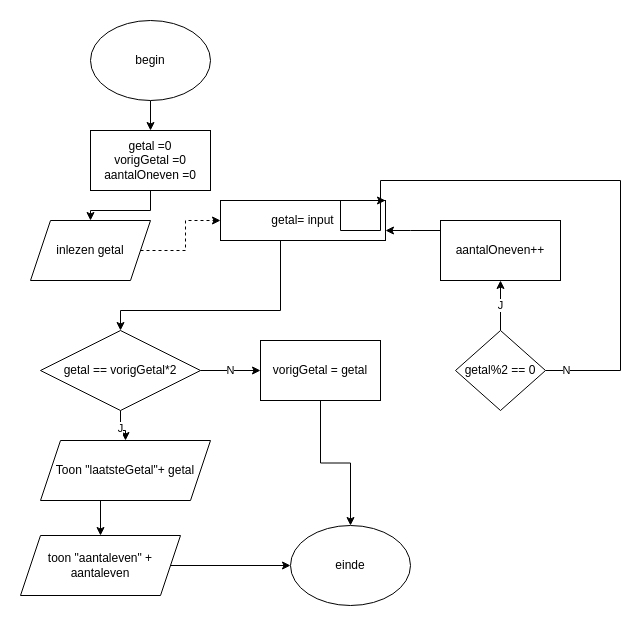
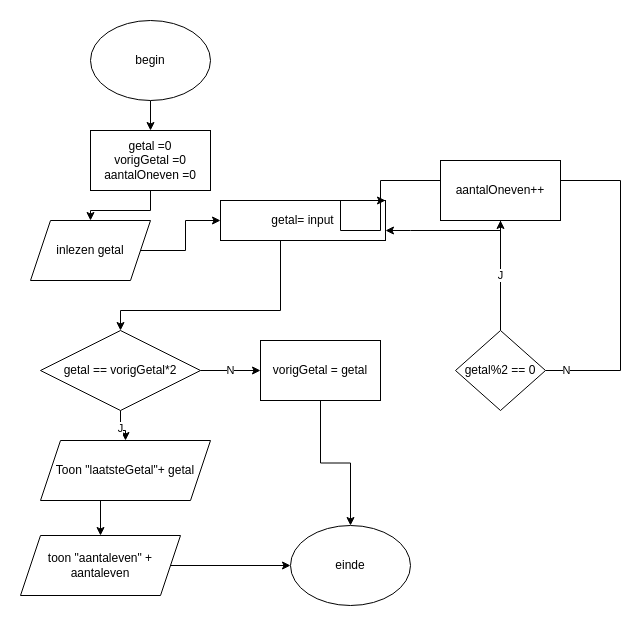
  <mxCell id="0" />
  <mxCell id="1" parent="0" />
  <mxCell id="2" style="edgeStyle=orthogonalEdgeStyle;rounded=0;orthogonalLoop=1;jettySize=auto;html=1;entryX=0.5;entryY=0;entryDx=0;entryDy=0;" edge="1" parent="1" source="3" target="6"><mxGeometry relative="1" as="geometry" /></mxCell>
  <mxCell id="3" value="begin" style="ellipse;whiteSpace=wrap;html=1;" vertex="1" parent="1"><mxGeometry x="90" y="20" width="120" height="80" as="geometry" /></mxCell>
  <mxCell id="4" value="einde" style="ellipse;whiteSpace=wrap;html=1;" vertex="1" parent="1"><mxGeometry x="290" y="525" width="120" height="80" as="geometry" /></mxCell>
  <mxCell id="5" style="edgeStyle=orthogonalEdgeStyle;rounded=0;orthogonalLoop=1;jettySize=auto;html=1;" edge="1" parent="1" source="6" target="8"><mxGeometry relative="1" as="geometry" /></mxCell>
  <mxCell id="6" value="getal =0&lt;br&gt;vorigGetal =0&lt;br&gt;aantalOneven =0" style="rounded=0;whiteSpace=wrap;html=1;" vertex="1" parent="1"><mxGeometry x="90" y="130" width="120" height="60" as="geometry" /></mxCell>
- <mxCell id="7" value="" style="edgeStyle=orthogonalEdgeStyle;rounded=0;orthogonalLoop=1;jettySize=auto;html=1;dashed=1;" edge="1" parent="1" source="8" target="13"><mxGeometry relative="1" as="geometry" /></mxCell>
+ <mxCell id="7" value="" style="edgeStyle=orthogonalEdgeStyle;rounded=0;orthogonalLoop=1;jettySize=auto;html=1;" edge="1" parent="1" source="8" target="13"><mxGeometry relative="1" as="geometry" /></mxCell>
  <mxCell id="8" value="inlezen getal" style="shape=parallelogram;perimeter=parallelogramPerimeter;whiteSpace=wrap;html=1;fixedSize=1;" vertex="1" parent="1"><mxGeometry x="30" y="220" width="120" height="60" as="geometry" /></mxCell>
  <mxCell id="9" value="N" style="edgeStyle=orthogonalEdgeStyle;rounded=0;orthogonalLoop=1;jettySize=auto;html=1;entryX=0;entryY=0.5;entryDx=0;entryDy=0;" edge="1" parent="1" source="11" target="15"><mxGeometry relative="1" as="geometry"><mxPoint x="240" y="370" as="targetPoint" /></mxGeometry></mxCell>
  <mxCell id="10" value="J" style="edgeStyle=orthogonalEdgeStyle;rounded=0;orthogonalLoop=1;jettySize=auto;html=1;" edge="1" parent="1" source="11" target="22"><mxGeometry relative="1" as="geometry" /></mxCell>
  <mxCell id="11" value="getal == vorigGetal*2" style="rhombus;whiteSpace=wrap;html=1;" vertex="1" parent="1"><mxGeometry x="40" y="330" width="160" height="80" as="geometry" /></mxCell>
  <mxCell id="12" style="edgeStyle=orthogonalEdgeStyle;rounded=0;orthogonalLoop=1;jettySize=auto;html=1;entryX=0.5;entryY=0;entryDx=0;entryDy=0;" edge="1" parent="1" source="13" target="11"><mxGeometry relative="1" as="geometry"><Array as="points"><mxPoint x="280" y="310" /><mxPoint x="120" y="310" /></Array></mxGeometry></mxCell>
  <mxCell id="13" value="getal= input" style="whiteSpace=wrap;html=1;" vertex="1" parent="1"><mxGeometry x="220" y="200" width="165" height="40" as="geometry" /></mxCell>
  <mxCell id="14" value="" style="edgeStyle=orthogonalEdgeStyle;rounded=0;orthogonalLoop=1;jettySize=auto;html=1;" edge="1" parent="1" source="15" target="4"><mxGeometry relative="1" as="geometry" /></mxCell>
  <mxCell id="15" value="vorigGetal = getal" style="rounded=0;whiteSpace=wrap;html=1;" vertex="1" parent="1"><mxGeometry x="260" y="340" width="120" height="60" as="geometry" /></mxCell>
  <mxCell id="16" value="J" style="edgeStyle=orthogonalEdgeStyle;rounded=0;orthogonalLoop=1;jettySize=auto;html=1;" edge="1" parent="1" source="18" target="20"><mxGeometry relative="1" as="geometry" /></mxCell>
  <mxCell id="17" value="N" style="edgeStyle=orthogonalEdgeStyle;rounded=0;orthogonalLoop=1;jettySize=auto;html=1;entryX=1;entryY=0;entryDx=0;entryDy=0;" edge="1" parent="1" source="18" target="13"><mxGeometry x="-0.936" relative="1" as="geometry"><Array as="points"><mxPoint x="620" y="370" /><mxPoint x="620" y="180" /><mxPoint x="380" y="180" /><mxPoint x="380" y="230" /><mxPoint x="340" y="230" /></Array><mxPoint as="offset" /></mxGeometry></mxCell>
  <mxCell id="18" value="getal%2 == 0" style="rhombus;whiteSpace=wrap;html=1;rounded=0;" vertex="1" parent="1"><mxGeometry x="455" y="330" width="90" height="80" as="geometry" /></mxCell>
  <mxCell id="19" style="edgeStyle=orthogonalEdgeStyle;rounded=0;orthogonalLoop=1;jettySize=auto;html=1;" edge="1" parent="1" source="20" target="13"><mxGeometry relative="1" as="geometry"><Array as="points"><mxPoint x="410" y="230" /><mxPoint x="410" y="230" /></Array></mxGeometry></mxCell>
- <mxCell id="20" value="aantalOneven++" style="whiteSpace=wrap;html=1;rounded=0;" vertex="1" parent="1"><mxGeometry x="440" y="220" width="120" height="60" as="geometry" /></mxCell>
+ <mxCell id="20" value="aantalOneven++" style="whiteSpace=wrap;html=1;rounded=0;" vertex="1" parent="1"><mxGeometry x="440" y="160" width="120" height="60" as="geometry" /></mxCell>
  <mxCell id="21" style="edgeStyle=orthogonalEdgeStyle;rounded=0;orthogonalLoop=1;jettySize=auto;html=1;" edge="1" parent="1" source="22" target="24"><mxGeometry relative="1" as="geometry"><Array as="points"><mxPoint x="100" y="530" /><mxPoint x="100" y="530" /></Array></mxGeometry></mxCell>
  <mxCell id="22" value="Toon &quot;laatsteGetal&quot;+ getal" style="shape=parallelogram;perimeter=parallelogramPerimeter;whiteSpace=wrap;html=1;fixedSize=1;" vertex="1" parent="1"><mxGeometry x="40" y="440" width="170" height="60" as="geometry" /></mxCell>
  <mxCell id="23" style="edgeStyle=orthogonalEdgeStyle;rounded=0;orthogonalLoop=1;jettySize=auto;html=1;" edge="1" parent="1" source="24" target="4"><mxGeometry relative="1" as="geometry" /></mxCell>
  <mxCell id="24" value="toon &quot;aantaleven&quot; + aantaleven" style="shape=parallelogram;perimeter=parallelogramPerimeter;whiteSpace=wrap;html=1;fixedSize=1;" vertex="1" parent="1"><mxGeometry x="20" y="535" width="160" height="60" as="geometry" /></mxCell>
